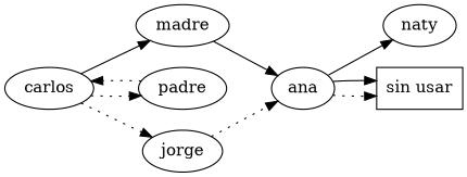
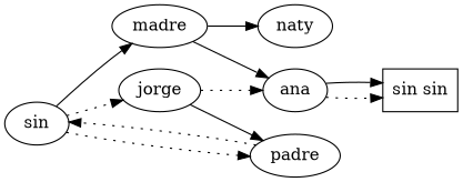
  digraph {
    rankdir=LR
-   carlos
+   carlos [label=sin]
    madre
    padre
    jorge
    ana
    naty
-   "sin usar" [shape=box]
+   "sin usar" [shape=box label="sin sin"]
    carlos -> madre
    carlos -> padre [style=dotted]
    carlos -> jorge [style=dotted]
    madre -> ana
    padre -> carlos [style=dotted]
+   jorge -> padre
    jorge -> ana [style=dotted]
-   ana -> naty
+   madre -> naty
    ana -> "sin usar" [style=dotted]
    ana -> "sin usar"
  }
